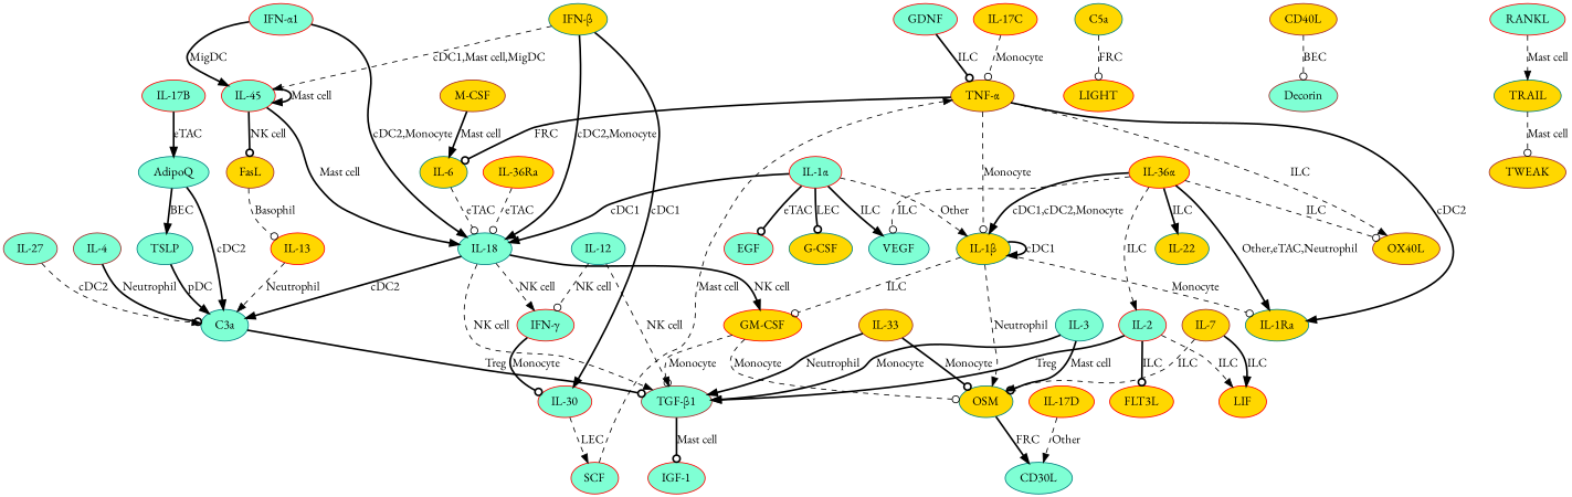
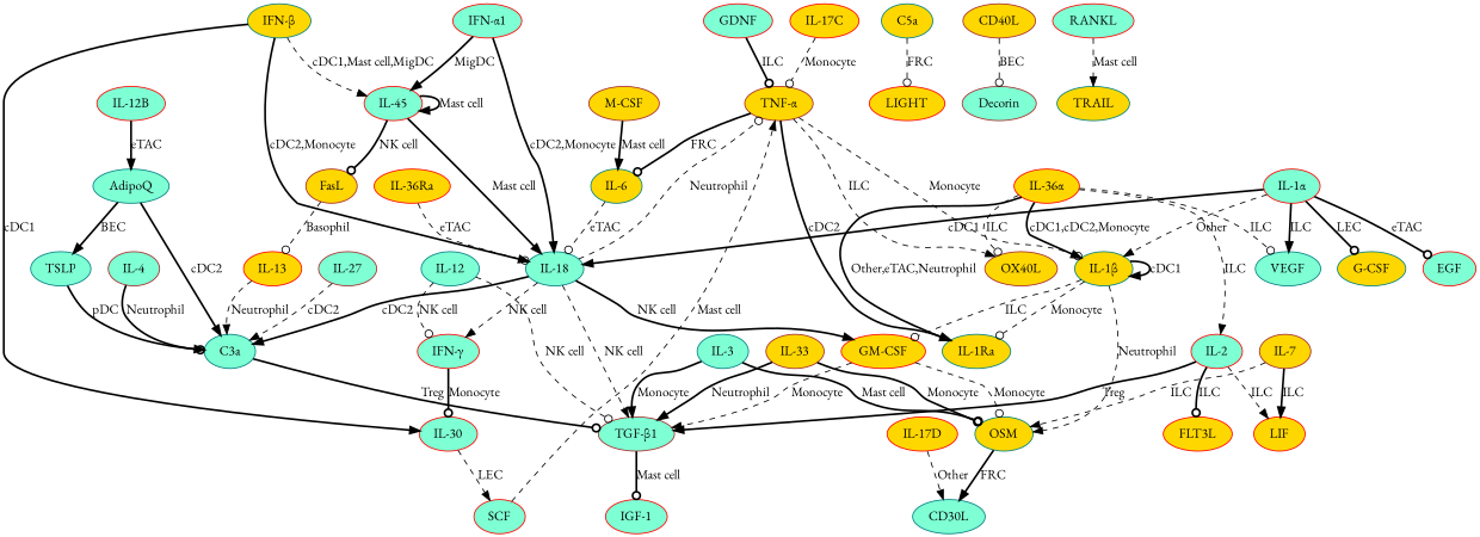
  digraph {
    fontname="EB Garamond"
    node [color=red fillcolor=gold fontname="EB Garamond" style=filled]
    edge [arrowhead=normal fontname="EB Garamond" style=bold]
    n1 [color=teal fillcolor=aquamarine label=AdipoQ]
    n2 [color=teal fillcolor=aquamarine label=C3a]
    n3 [color=teal fillcolor=aquamarine label=TSLP]
    n4 [color=brown fillcolor=aquamarine label="TGF-&beta;1"]
    n5 [fillcolor=aquamarine label="IGF-1"]
    n6 [color=teal label=C5a]
    n7 [label=LIGHT]
    n8 [color=teal fillcolor=aquamarine label=CD30L]
    n9 [color=brown label=CD40L]
    n10 [color=brown fillcolor=aquamarine label=Decorin]
    n11 [fillcolor=aquamarine label=EGF]
    n12 [label=FLT3L]
    n13 [color=brown label=FasL]
    n14 [label="IL-13"]
    n15 [color=teal label="G-CSF"]
    n16 [fillcolor=aquamarine label=GDNF]
    n17 [color=brown label="TNF-&alpha;"]
    n18 [color=teal label="IL-1&beta;"]
    n19 [color=teal label="IL-1Ra"]
    n20 [color=brown label=OX40L]
    n21 [color=teal label="IL-6"]
    n22 [label="GM-CSF"]
    n23 [color=teal label=OSM]
    n24 [fillcolor=aquamarine label="IFN-&alpha;1"]
    n25 [fillcolor=aquamarine label="IL-45"]
    n26 [color=teal fillcolor=aquamarine label="IL-18"]
    n27 [fillcolor=aquamarine label="IFN-&gamma;"]
    n28 [color=teal label=TRAIL]
-   n29 [color=brown label=TWEAK]
    n30 [color=teal label="IFN-&beta;"]
    n31 [fillcolor=aquamarine label="IL-30"]
    n32 [fillcolor=aquamarine label=SCF]
    n33 [color=teal fillcolor=aquamarine label="IL-12"]
-   n34 [fillcolor=aquamarine label="IL-17B"]
+   n34 [fillcolor=aquamarine label="IL-12B"]
    n35 [label="IL-17C"]
    n36 [label="IL-17D"]
    n37 [fillcolor=aquamarine label="IL-1&alpha;"]
    n38 [color=teal fillcolor=aquamarine label=VEGF]
    n39 [fillcolor=aquamarine label="IL-2"]
    n40 [label=LIF]
-   n41 [color=teal label="IL-22"]
    n42 [color=brown fillcolor=aquamarine label="IL-27"]
    n43 [color=teal fillcolor=aquamarine label="IL-3"]
    n44 [color=brown label="IL-33"]
    n45 [label="IL-36&alpha;"]
    n46 [label="IL-36Ra"]
    n47 [color=brown fillcolor=aquamarine label="IL-4"]
    n48 [color=brown label="IL-7"]
    n49 [color=brown label="M-CSF"]
    n50 [fillcolor=aquamarine label=RANKL]
    n1 -> n2 [label=cDC2]
    n1 -> n3 [label=BEC]
    n2 -> n4 [arrowhead=odot label=Treg]
    n3 -> n2 [label=pDC]
    n4 -> n5 [arrowhead=odot label="Mast cell"]
    n6 -> n7 [arrowhead=odot label=FRC style=dashed]
    n9 -> n10 [arrowhead=odot label=BEC style=dashed]
    n13 -> n14 [arrowhead=odot label=Basophil style=dashed]
    n14 -> n2 [label=Neutrophil style=dashed]
    n16 -> n17 [arrowhead=odot label=ILC]
    n17 -> n18 [arrowhead=odot label=Monocyte style=dashed]
    n17 -> n19 [label=cDC2]
    n17 -> n20 [label=ILC style=dashed]
    n17 -> n21 [arrowhead=odot label=FRC]
    n18 -> n18 [label=cDC1]
    n18 -> n19 [arrowhead=odot label=Monocyte style=dashed]
    n18 -> n22 [arrowhead=odot label=ILC style=dashed]
    n18 -> n23 [label=Neutrophil style=dashed]
    n21 -> n26 [arrowhead=odot label=eTAC style=dashed]
    n22 -> n4 [label=Monocyte style=dashed]
    n22 -> n23 [arrowhead=odot label=Monocyte style=dashed]
    n23 -> n8 [label=FRC]
    n24 -> n25 [label=MigDC]
    n24 -> n26 [label="cDC2,Monocyte"]
    n25 -> n13 [arrowhead=odot label="NK cell"]
    n25 -> n25 [label="Mast cell"]
    n25 -> n26 [label="Mast cell"]
    n26 -> n2 [label=cDC2]
    n26 -> n4 [label="NK cell" style=dashed]
+   n26 -> n17 [arrowhead=odot label=Neutrophil style=dashed]
    n26 -> n22 [label="NK cell"]
    n26 -> n27 [label="NK cell" style=dashed]
    n27 -> n31 [arrowhead=odot label=Monocyte]
-   n28 -> n29 [arrowhead=odot label="Mast cell" style=dashed]
    n30 -> n25 [label="cDC1,Mast cell,MigDC" style=dashed]
    n30 -> n26 [label="cDC2,Monocyte"]
    n30 -> n31 [label=cDC1]
    n31 -> n32 [label=LEC style=dashed]
    n32 -> n17 [label="Mast cell" style=dashed]
    n33 -> n4 [arrowhead=odot label="NK cell" style=dashed]
    n33 -> n27 [arrowhead=odot label="NK cell" style=dashed]
    n34 -> n1 [label=eTAC]
    n35 -> n17 [arrowhead=odot label=Monocyte style=dashed]
    n36 -> n8 [label=Other style=dashed]
    n37 -> n11 [arrowhead=odot label=eTAC]
    n37 -> n15 [arrowhead=odot label=LEC]
    n37 -> n18 [label=Other style=dashed]
    n37 -> n26 [label=cDC1]
    n37 -> n38 [label=ILC]
    n39 -> n4 [label=Treg]
    n39 -> n12 [arrowhead=odot label=ILC]
    n39 -> n40 [label=ILC style=dashed]
    n42 -> n2 [label=cDC2 style=dashed]
    n43 -> n4 [label=Monocyte]
    n43 -> n23 [arrowhead=odot label="Mast cell"]
    n44 -> n4 [label=Neutrophil]
    n44 -> n23 [arrowhead=odot label=Monocyte]
    n45 -> n18 [label="cDC1,cDC2,Monocyte"]
    n45 -> n19 [label="Other,eTAC,Neutrophil"]
    n45 -> n20 [arrowhead=odot label=ILC style=dashed]
    n45 -> n38 [arrowhead=odot label=ILC style=dashed]
    n45 -> n39 [label=ILC style=dashed]
-   n45 -> n41 [label=ILC]
    n46 -> n26 [arrowhead=odot label=eTAC style=dashed]
    n47 -> n2 [arrowhead=odot label=Neutrophil]
    n48 -> n23 [label=ILC style=dashed]
    n48 -> n40 [label=ILC]
    n49 -> n21 [label="Mast cell"]
    n50 -> n28 [label="Mast cell" style=dashed]
  }
